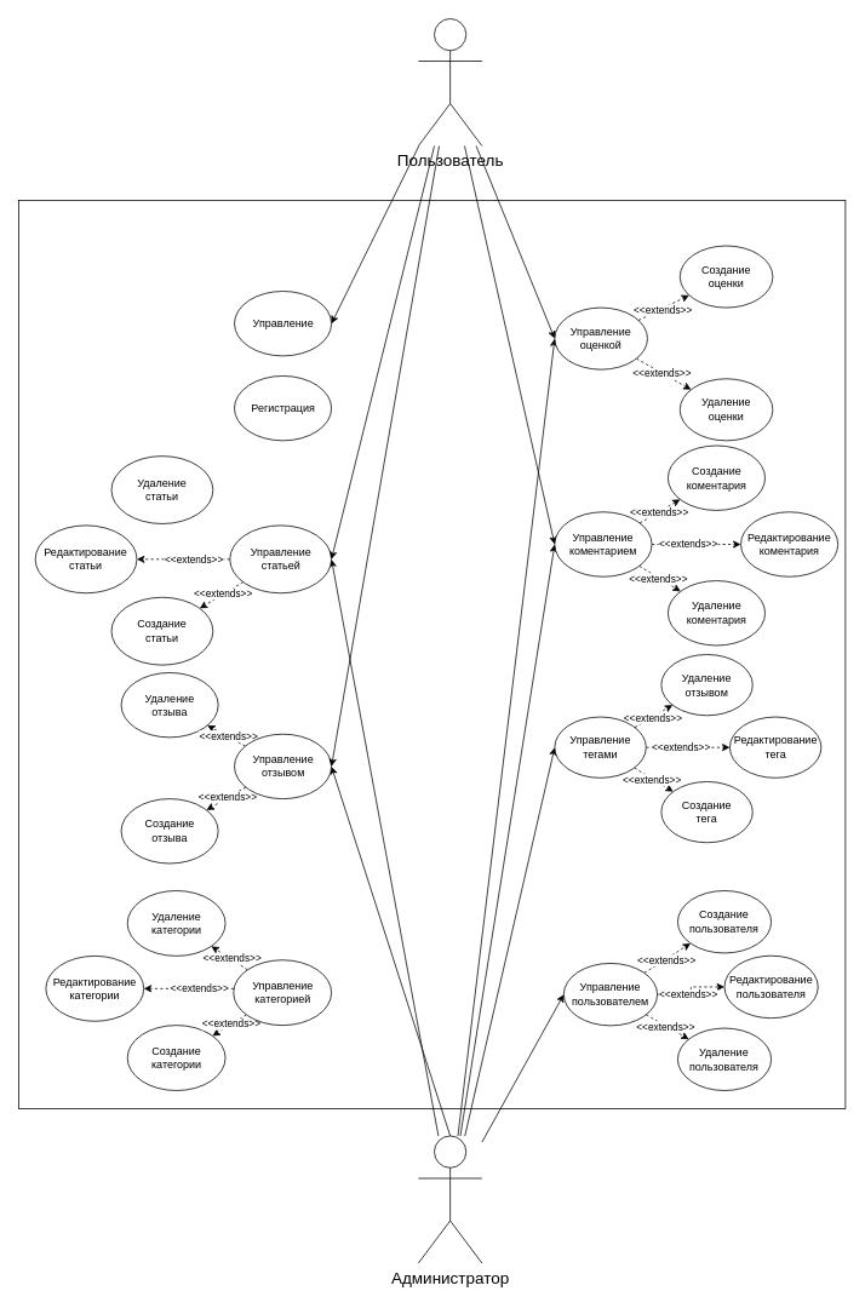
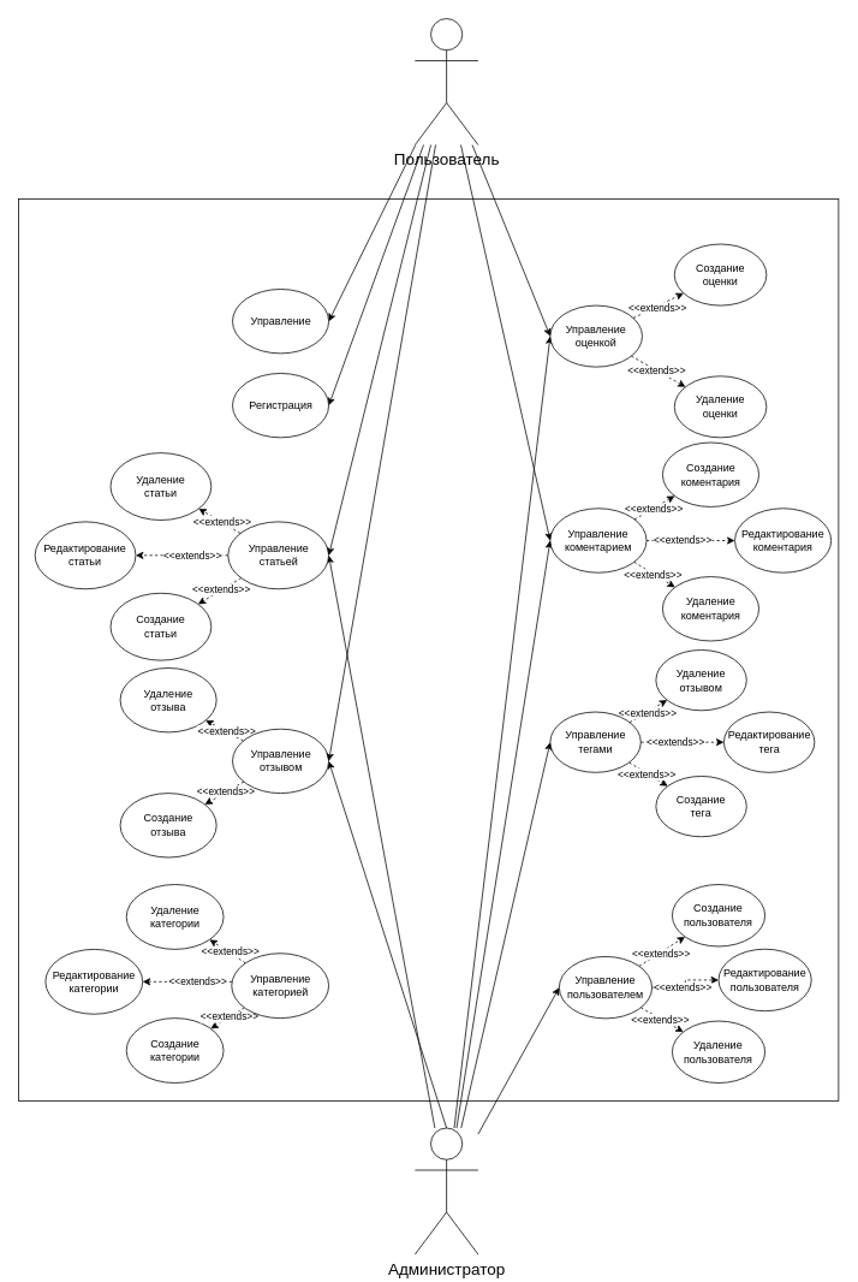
  <mxCell id="0" />
  <mxCell id="1" parent="0" />
  <mxCell id="2" value="" style="rounded=0;whiteSpace=wrap;html=1;fillColor=none;" parent="1" vertex="1"><mxGeometry x="20" y="220" width="910" height="1000" as="geometry" /></mxCell>
  <mxCell id="3" style="rounded=0;orthogonalLoop=1;jettySize=auto;html=1;entryX=0;entryY=0.5;entryDx=0;entryDy=0;" parent="1" source="9" target="76" edge="1"><mxGeometry relative="1" as="geometry" /></mxCell>
  <mxCell id="4" style="rounded=0;orthogonalLoop=1;jettySize=auto;html=1;exitX=0.5;exitY=0;exitDx=0;exitDy=0;exitPerimeter=0;entryX=1;entryY=0.5;entryDx=0;entryDy=0;" parent="1" source="9" target="28" edge="1"><mxGeometry relative="1" as="geometry" /></mxCell>
  <mxCell id="5" style="rounded=0;orthogonalLoop=1;jettySize=auto;html=1;entryX=0;entryY=0.5;entryDx=0;entryDy=0;" parent="1" source="9" target="39" edge="1"><mxGeometry relative="1" as="geometry" /></mxCell>
  <mxCell id="6" style="rounded=0;orthogonalLoop=1;jettySize=auto;html=1;entryX=1;entryY=0.5;entryDx=0;entryDy=0;" parent="1" source="9" target="20" edge="1"><mxGeometry relative="1" as="geometry" /></mxCell>
  <mxCell id="7" style="rounded=0;orthogonalLoop=1;jettySize=auto;html=1;entryX=0;entryY=0.5;entryDx=0;entryDy=0;" parent="1" source="9" target="89" edge="1"><mxGeometry relative="1" as="geometry" /></mxCell>
  <mxCell id="8" style="rounded=0;orthogonalLoop=1;jettySize=auto;html=1;entryX=0;entryY=0.5;entryDx=0;entryDy=0;" parent="1" source="9" target="58" edge="1"><mxGeometry relative="1" as="geometry" /></mxCell>
  <mxCell id="9" value="&lt;font style=&quot;font-size: 18px;&quot;&gt;Администратор&lt;/font&gt;" style="shape=umlActor;verticalLabelPosition=bottom;verticalAlign=top;html=1;outlineConnect=0;" parent="1" vertex="1"><mxGeometry x="460" y="1250" width="70" height="140" as="geometry" /></mxCell>
  <mxCell id="10" value="" style="group" parent="1" vertex="1" connectable="0"><mxGeometry x="38.38" y="501.5" width="413.36" height="278.5" as="geometry" /></mxCell>
  <mxCell id="11" value="&lt;div&gt;Редактирование&lt;br&gt;&lt;/div&gt;&lt;div&gt;статьи&lt;br&gt;&lt;/div&gt;" style="ellipse;whiteSpace=wrap;html=1;" parent="10" vertex="1"><mxGeometry y="76.356" width="111.741" height="74.494" as="geometry" /></mxCell>
  <mxCell id="12" value="&lt;div&gt;Создание&lt;/div&gt;&lt;div&gt;статьи&lt;br&gt;&lt;/div&gt;" style="ellipse;whiteSpace=wrap;html=1;" parent="10" vertex="1"><mxGeometry x="83.805" y="155.506" width="111.741" height="74.494" as="geometry" /></mxCell>
  <mxCell id="13" value="&lt;div&gt;Удаление&lt;/div&gt;&lt;div&gt;статьи&lt;br&gt;&lt;/div&gt;" style="ellipse;whiteSpace=wrap;html=1;" parent="10" vertex="1"><mxGeometry x="83.805" width="111.741" height="74.494" as="geometry" /></mxCell>
  <mxCell id="14" style="rounded=0;orthogonalLoop=1;jettySize=auto;html=1;entryX=1;entryY=0.5;entryDx=0;entryDy=0;dashed=1;edgeStyle=orthogonalEdgeStyle;" parent="10" source="20" target="11" edge="1"><mxGeometry relative="1" as="geometry"><Array as="points"><mxPoint x="111.741" y="113.603" /></Array></mxGeometry></mxCell>
  <mxCell id="15" value="&amp;lt;&amp;lt;extends&amp;gt;&amp;gt;" style="edgeLabel;html=1;align=center;verticalAlign=middle;resizable=0;points=[];" parent="14" vertex="1" connectable="0"><mxGeometry x="-0.207" relative="1" as="geometry"><mxPoint x="1" as="offset" /></mxGeometry></mxCell>
  <mxCell id="16" style="rounded=0;orthogonalLoop=1;jettySize=auto;html=1;dashed=1;" parent="10" source="20" target="12" edge="1"><mxGeometry relative="1" as="geometry" /></mxCell>
  <mxCell id="17" value="&amp;lt;&amp;lt;extends&amp;gt;&amp;gt;" style="edgeLabel;html=1;align=center;verticalAlign=middle;resizable=0;points=[];" parent="16" vertex="1" connectable="0"><mxGeometry x="-0.071" y="-1" relative="1" as="geometry"><mxPoint as="offset" /></mxGeometry></mxCell>
+ <mxCell id="18" style="rounded=0;orthogonalLoop=1;jettySize=auto;html=1;dashed=1;" parent="10" source="20" target="13" edge="1"><mxGeometry relative="1" as="geometry" /></mxCell>
+ <mxCell id="19" value="&amp;lt;&amp;lt;extends&amp;gt;&amp;gt;" style="edgeLabel;html=1;align=center;verticalAlign=middle;resizable=0;points=[];" parent="18" vertex="1" connectable="0"><mxGeometry x="-0.074" y="-1" relative="1" as="geometry"><mxPoint as="offset" /></mxGeometry></mxCell>
  <mxCell id="20" value="&lt;div&gt;Управление&lt;/div&gt;&lt;div&gt;статьей&lt;br&gt;&lt;/div&gt;" style="ellipse;whiteSpace=wrap;html=1;" parent="10" vertex="1"><mxGeometry x="214.169" y="76.356" width="111.741" height="74.494" as="geometry" /></mxCell>
  <mxCell id="21" value="" style="group" parent="1" vertex="1" connectable="0"><mxGeometry x="132.93" y="740" width="231.36" height="210" as="geometry" /></mxCell>
  <mxCell id="22" value="&lt;div&gt;Создание&lt;/div&gt;&lt;div&gt;отзыва&lt;br&gt;&lt;/div&gt;" style="ellipse;whiteSpace=wrap;html=1;" parent="21" vertex="1"><mxGeometry y="138.814" width="106.782" height="71.186" as="geometry" /></mxCell>
  <mxCell id="23" value="&lt;div&gt;Удаление&lt;/div&gt;&lt;div&gt;отзыва&lt;br&gt;&lt;/div&gt;" style="ellipse;whiteSpace=wrap;html=1;" parent="21" vertex="1"><mxGeometry width="106.782" height="71.186" as="geometry" /></mxCell>
  <mxCell id="24" style="rounded=0;orthogonalLoop=1;jettySize=auto;html=1;dashed=1;" parent="21" source="28" target="22" edge="1"><mxGeometry relative="1" as="geometry" /></mxCell>
  <mxCell id="25" value="&amp;lt;&amp;lt;extends&amp;gt;&amp;gt;" style="edgeLabel;html=1;align=center;verticalAlign=middle;resizable=0;points=[];" parent="24" vertex="1" connectable="0"><mxGeometry x="-0.071" y="-1" relative="1" as="geometry"><mxPoint as="offset" /></mxGeometry></mxCell>
  <mxCell id="26" style="rounded=0;orthogonalLoop=1;jettySize=auto;html=1;dashed=1;" parent="21" source="28" target="23" edge="1"><mxGeometry relative="1" as="geometry" /></mxCell>
  <mxCell id="27" value="&amp;lt;&amp;lt;extends&amp;gt;&amp;gt;" style="edgeLabel;html=1;align=center;verticalAlign=middle;resizable=0;points=[];" parent="26" vertex="1" connectable="0"><mxGeometry x="-0.074" y="-1" relative="1" as="geometry"><mxPoint as="offset" /></mxGeometry></mxCell>
  <mxCell id="28" value="&lt;div&gt;Управление&lt;/div&gt;&lt;div&gt;отзывом&lt;br&gt;&lt;/div&gt;" style="ellipse;whiteSpace=wrap;html=1;" parent="21" vertex="1"><mxGeometry x="124.578" y="67.627" width="106.782" height="71.186" as="geometry" /></mxCell>
  <mxCell id="29" value="" style="group;flipV=0;flipH=1;" parent="1" vertex="1" connectable="0"><mxGeometry x="610" y="720" width="293.32" height="207" as="geometry" /></mxCell>
  <mxCell id="30" value="&lt;div&gt;Редактирование&lt;br&gt;&lt;/div&gt;&lt;div&gt;тега&lt;br&gt;&lt;/div&gt;" style="ellipse;whiteSpace=wrap;html=1;" parent="29" vertex="1"><mxGeometry x="192.753" y="68.721" width="100.567" height="67.045" as="geometry" /></mxCell>
  <mxCell id="31" value="&lt;div&gt;Создание&lt;/div&gt;&lt;div&gt;тега&lt;br&gt;&lt;/div&gt;" style="ellipse;whiteSpace=wrap;html=1;" parent="29" vertex="1"><mxGeometry x="117.328" y="139.955" width="100.567" height="67.045" as="geometry" /></mxCell>
  <mxCell id="32" value="&lt;div&gt;Удаление&lt;/div&gt;&lt;div&gt;отзывом&lt;br&gt;&lt;/div&gt;" style="ellipse;whiteSpace=wrap;html=1;" parent="29" vertex="1"><mxGeometry x="117.328" width="100.567" height="67.045" as="geometry" /></mxCell>
  <mxCell id="33" style="rounded=0;orthogonalLoop=1;jettySize=auto;html=1;entryX=0;entryY=0.5;entryDx=0;entryDy=0;dashed=1;edgeStyle=orthogonalEdgeStyle;" parent="29" source="39" target="30" edge="1"><mxGeometry relative="1" as="geometry"><Array as="points" /></mxGeometry></mxCell>
  <mxCell id="34" value="&amp;lt;&amp;lt;extends&amp;gt;&amp;gt;" style="edgeLabel;html=1;align=center;verticalAlign=middle;resizable=0;points=[];" parent="33" vertex="1" connectable="0"><mxGeometry x="-0.207" relative="1" as="geometry"><mxPoint x="1" as="offset" /></mxGeometry></mxCell>
  <mxCell id="35" style="rounded=0;orthogonalLoop=1;jettySize=auto;html=1;dashed=1;" parent="29" source="39" target="31" edge="1"><mxGeometry relative="1" as="geometry" /></mxCell>
  <mxCell id="36" value="&amp;lt;&amp;lt;extends&amp;gt;&amp;gt;" style="edgeLabel;html=1;align=center;verticalAlign=middle;resizable=0;points=[];" parent="35" vertex="1" connectable="0"><mxGeometry x="-0.071" y="-1" relative="1" as="geometry"><mxPoint as="offset" /></mxGeometry></mxCell>
  <mxCell id="37" style="rounded=0;orthogonalLoop=1;jettySize=auto;html=1;dashed=1;" parent="29" source="39" target="32" edge="1"><mxGeometry relative="1" as="geometry" /></mxCell>
  <mxCell id="38" value="&amp;lt;&amp;lt;extends&amp;gt;&amp;gt;" style="edgeLabel;html=1;align=center;verticalAlign=middle;resizable=0;points=[];" parent="37" vertex="1" connectable="0"><mxGeometry x="-0.074" y="-1" relative="1" as="geometry"><mxPoint as="offset" /></mxGeometry></mxCell>
  <mxCell id="39" value="&lt;div&gt;Управление&lt;/div&gt;&lt;div&gt;тегами&lt;br&gt;&lt;/div&gt;" style="ellipse;whiteSpace=wrap;html=1;" parent="29" vertex="1"><mxGeometry y="68.721" width="100.567" height="67.045" as="geometry" /></mxCell>
  <mxCell id="40" value="" style="group" parent="1" vertex="1" connectable="0"><mxGeometry x="50" y="980" width="314.29" height="220" as="geometry" /></mxCell>
  <mxCell id="41" value="&lt;div&gt;Редактирование&lt;br&gt;&lt;/div&gt;&lt;div&gt;категории&lt;br&gt;&lt;/div&gt;" style="ellipse;whiteSpace=wrap;html=1;" parent="40" vertex="1"><mxGeometry y="71.837" width="107.757" height="71.837" as="geometry" /></mxCell>
  <mxCell id="42" value="&lt;div&gt;Создание&lt;/div&gt;&lt;div&gt;категории&lt;br&gt;&lt;/div&gt;" style="ellipse;whiteSpace=wrap;html=1;" parent="40" vertex="1"><mxGeometry x="89.797" y="148.163" width="107.757" height="71.837" as="geometry" /></mxCell>
  <mxCell id="43" value="&lt;div&gt;Удаление&lt;/div&gt;&lt;div&gt;категории&lt;br&gt;&lt;/div&gt;" style="ellipse;whiteSpace=wrap;html=1;" parent="40" vertex="1"><mxGeometry x="89.797" width="107.757" height="71.837" as="geometry" /></mxCell>
  <mxCell id="44" style="edgeStyle=orthogonalEdgeStyle;rounded=0;orthogonalLoop=1;jettySize=auto;html=1;entryX=1;entryY=0.5;entryDx=0;entryDy=0;dashed=1;" parent="40" source="50" target="41" edge="1"><mxGeometry relative="1" as="geometry"><Array as="points"><mxPoint x="179.594" y="107.755" /><mxPoint x="179.594" y="107.755" /></Array></mxGeometry></mxCell>
  <mxCell id="45" value="&amp;lt;&amp;lt;extends&amp;gt;&amp;gt;" style="edgeLabel;html=1;align=center;verticalAlign=middle;resizable=0;points=[];" parent="44" vertex="1" connectable="0"><mxGeometry x="-0.207" relative="1" as="geometry"><mxPoint x="1" as="offset" /></mxGeometry></mxCell>
  <mxCell id="46" style="rounded=0;orthogonalLoop=1;jettySize=auto;html=1;dashed=1;" parent="40" source="50" target="42" edge="1"><mxGeometry relative="1" as="geometry" /></mxCell>
  <mxCell id="47" value="&amp;lt;&amp;lt;extends&amp;gt;&amp;gt;" style="edgeLabel;html=1;align=center;verticalAlign=middle;resizable=0;points=[];" parent="46" vertex="1" connectable="0"><mxGeometry x="-0.071" y="-1" relative="1" as="geometry"><mxPoint as="offset" /></mxGeometry></mxCell>
  <mxCell id="48" style="rounded=0;orthogonalLoop=1;jettySize=auto;html=1;dashed=1;" parent="40" source="50" target="43" edge="1"><mxGeometry relative="1" as="geometry" /></mxCell>
  <mxCell id="49" value="&amp;lt;&amp;lt;extends&amp;gt;&amp;gt;" style="edgeLabel;html=1;align=center;verticalAlign=middle;resizable=0;points=[];" parent="48" vertex="1" connectable="0"><mxGeometry x="-0.074" y="-1" relative="1" as="geometry"><mxPoint as="offset" /></mxGeometry></mxCell>
  <mxCell id="50" value="&lt;div&gt;Управление&lt;/div&gt;&lt;div&gt;категорией&lt;br&gt;&lt;/div&gt;" style="ellipse;whiteSpace=wrap;html=1;" parent="40" vertex="1"><mxGeometry x="206.533" y="76.327" width="107.757" height="71.837" as="geometry" /></mxCell>
  <mxCell id="51" value="" style="group" parent="1" vertex="1" connectable="0"><mxGeometry x="610" y="270.004" width="240" height="214.464" as="geometry" /></mxCell>
  <mxCell id="52" value="&lt;div&gt;Создание&lt;/div&gt;&lt;div&gt;оценки&lt;br&gt;&lt;/div&gt;" style="ellipse;whiteSpace=wrap;html=1;" parent="51" vertex="1"><mxGeometry x="137.87" width="102.13" height="68.085" as="geometry" /></mxCell>
  <mxCell id="53" value="&lt;div&gt;Удаление&lt;/div&gt;&lt;div&gt;оценки&lt;br&gt;&lt;/div&gt;" style="ellipse;whiteSpace=wrap;html=1;" parent="51" vertex="1"><mxGeometry x="137.87" y="146.379" width="102.13" height="68.085" as="geometry" /></mxCell>
  <mxCell id="54" style="rounded=0;orthogonalLoop=1;jettySize=auto;html=1;dashed=1;" parent="51" source="58" target="52" edge="1"><mxGeometry relative="1" as="geometry" /></mxCell>
  <mxCell id="55" value="&amp;lt;&amp;lt;extends&amp;gt;&amp;gt;" style="edgeLabel;html=1;align=center;verticalAlign=middle;resizable=0;points=[];" parent="54" vertex="1" connectable="0"><mxGeometry x="-0.071" y="-1" relative="1" as="geometry"><mxPoint as="offset" /></mxGeometry></mxCell>
  <mxCell id="56" style="rounded=0;orthogonalLoop=1;jettySize=auto;html=1;dashed=1;" parent="51" source="58" target="53" edge="1"><mxGeometry relative="1" as="geometry" /></mxCell>
  <mxCell id="57" value="&amp;lt;&amp;lt;extends&amp;gt;&amp;gt;" style="edgeLabel;html=1;align=center;verticalAlign=middle;resizable=0;points=[];" parent="56" vertex="1" connectable="0"><mxGeometry x="-0.074" y="-1" relative="1" as="geometry"><mxPoint as="offset" /></mxGeometry></mxCell>
  <mxCell id="58" value="&lt;div&gt;Управление&lt;/div&gt;&lt;div&gt;оценкой&lt;br&gt;&lt;/div&gt;" style="ellipse;whiteSpace=wrap;html=1;" parent="51" vertex="1"><mxGeometry y="68.081" width="102.13" height="68.085" as="geometry" /></mxCell>
  <mxCell id="59" style="rounded=0;orthogonalLoop=1;jettySize=auto;html=1;entryX=1;entryY=0.5;entryDx=0;entryDy=0;" parent="1" source="65" target="77" edge="1"><mxGeometry relative="1" as="geometry" /></mxCell>
+ <mxCell id="60" style="rounded=0;orthogonalLoop=1;jettySize=auto;html=1;entryX=1;entryY=0.5;entryDx=0;entryDy=0;" parent="1" source="65" target="78" edge="1"><mxGeometry relative="1" as="geometry" /></mxCell>
  <mxCell id="61" style="rounded=0;orthogonalLoop=1;jettySize=auto;html=1;entryX=1;entryY=0.5;entryDx=0;entryDy=0;" parent="1" source="65" target="20" edge="1"><mxGeometry relative="1" as="geometry" /></mxCell>
  <mxCell id="62" style="rounded=0;orthogonalLoop=1;jettySize=auto;html=1;entryX=0;entryY=0.5;entryDx=0;entryDy=0;" parent="1" source="65" target="58" edge="1"><mxGeometry relative="1" as="geometry" /></mxCell>
  <mxCell id="63" style="rounded=0;orthogonalLoop=1;jettySize=auto;html=1;entryX=0;entryY=0.5;entryDx=0;entryDy=0;" parent="1" source="65" target="89" edge="1"><mxGeometry relative="1" as="geometry" /></mxCell>
  <mxCell id="64" style="rounded=0;orthogonalLoop=1;jettySize=auto;html=1;entryX=1;entryY=0.5;entryDx=0;entryDy=0;" parent="1" source="65" target="28" edge="1"><mxGeometry relative="1" as="geometry" /></mxCell>
  <mxCell id="65" value="&lt;font style=&quot;font-size: 18px;&quot;&gt;Пользователь&lt;/font&gt;" style="shape=umlActor;verticalLabelPosition=bottom;verticalAlign=top;html=1;outlineConnect=0;" parent="1" vertex="1"><mxGeometry x="460" y="20" width="70" height="140" as="geometry" /></mxCell>
  <mxCell id="66" value="" style="group" parent="1" vertex="1" connectable="0"><mxGeometry x="610" y="980" width="289.79" height="220" as="geometry" /></mxCell>
  <mxCell id="67" value="&lt;div&gt;Редактирование&lt;br&gt;&lt;/div&gt;&lt;div&gt;пользователя&lt;br&gt;&lt;/div&gt;" style="ellipse;whiteSpace=wrap;html=1;" parent="66" vertex="1"><mxGeometry x="186.866" y="71.618" width="102.924" height="68.616" as="geometry" /></mxCell>
  <mxCell id="68" value="&lt;div&gt;Создание&lt;/div&gt;&lt;div&gt;пользователя&lt;br&gt;&lt;/div&gt;" style="ellipse;whiteSpace=wrap;html=1;" parent="66" vertex="1"><mxGeometry x="135.405" width="102.924" height="68.616" as="geometry" /></mxCell>
  <mxCell id="69" value="&lt;div&gt;Удаление&lt;/div&gt;&lt;div&gt;пользователя&lt;br&gt;&lt;/div&gt;" style="ellipse;whiteSpace=wrap;html=1;" parent="66" vertex="1"><mxGeometry x="135.405" y="151.384" width="102.924" height="68.616" as="geometry" /></mxCell>
  <mxCell id="70" style="edgeStyle=orthogonalEdgeStyle;rounded=0;orthogonalLoop=1;jettySize=auto;html=1;entryX=0;entryY=0.5;entryDx=0;entryDy=0;dashed=1;" parent="66" source="76" target="67" edge="1"><mxGeometry relative="1" as="geometry" /></mxCell>
  <mxCell id="71" value="&amp;lt;&amp;lt;extends&amp;gt;&amp;gt;" style="edgeLabel;html=1;align=center;verticalAlign=middle;resizable=0;points=[];" parent="70" vertex="1" connectable="0"><mxGeometry x="-0.207" relative="1" as="geometry"><mxPoint x="1" as="offset" /></mxGeometry></mxCell>
  <mxCell id="72" style="rounded=0;orthogonalLoop=1;jettySize=auto;html=1;dashed=1;" parent="66" source="76" target="68" edge="1"><mxGeometry relative="1" as="geometry" /></mxCell>
  <mxCell id="73" value="&amp;lt;&amp;lt;extends&amp;gt;&amp;gt;" style="edgeLabel;html=1;align=center;verticalAlign=middle;resizable=0;points=[];" parent="72" vertex="1" connectable="0"><mxGeometry x="-0.071" y="-1" relative="1" as="geometry"><mxPoint as="offset" /></mxGeometry></mxCell>
  <mxCell id="74" style="rounded=0;orthogonalLoop=1;jettySize=auto;html=1;dashed=1;" parent="66" source="76" target="69" edge="1"><mxGeometry relative="1" as="geometry" /></mxCell>
  <mxCell id="75" value="&amp;lt;&amp;lt;extends&amp;gt;&amp;gt;" style="edgeLabel;html=1;align=center;verticalAlign=middle;resizable=0;points=[];" parent="74" vertex="1" connectable="0"><mxGeometry x="-0.074" y="-1" relative="1" as="geometry"><mxPoint as="offset" /></mxGeometry></mxCell>
  <mxCell id="76" value="&lt;div&gt;Управление&lt;/div&gt;&lt;div&gt;пользователем&lt;br&gt;&lt;/div&gt;" style="ellipse;whiteSpace=wrap;html=1;" parent="66" vertex="1"><mxGeometry x="10" y="79.903" width="102.924" height="68.616" as="geometry" /></mxCell>
  <mxCell id="77" value="Управление" style="ellipse;whiteSpace=wrap;html=1;" parent="1" vertex="1"><mxGeometry x="257.51" y="320" width="106.782" height="71.186" as="geometry" /></mxCell>
  <mxCell id="78" value="Регистрация" style="ellipse;whiteSpace=wrap;html=1;" parent="1" vertex="1"><mxGeometry x="257.51" y="413.28" width="106.782" height="71.186" as="geometry" /></mxCell>
  <mxCell id="79" value="" style="group" parent="1" vertex="1" connectable="0"><mxGeometry x="610" y="490" width="311.74" height="220" as="geometry" /></mxCell>
  <mxCell id="80" value="&lt;div&gt;Редактирование&lt;br&gt;&lt;/div&gt;&lt;div&gt;коментария&lt;br&gt;&lt;/div&gt;" style="ellipse;whiteSpace=wrap;html=1;" parent="79" vertex="1"><mxGeometry x="204.858" y="73.036" width="106.882" height="71.255" as="geometry" /></mxCell>
  <mxCell id="81" value="&lt;div&gt;Создание&lt;/div&gt;&lt;div&gt;коментария&lt;br&gt;&lt;/div&gt;" style="ellipse;whiteSpace=wrap;html=1;" parent="79" vertex="1"><mxGeometry x="124.696" width="106.882" height="71.255" as="geometry" /></mxCell>
  <mxCell id="82" value="&lt;div&gt;Удаление&lt;/div&gt;&lt;div&gt;коментария&lt;br&gt;&lt;/div&gt;" style="ellipse;whiteSpace=wrap;html=1;" parent="79" vertex="1"><mxGeometry x="124.696" y="148.745" width="106.882" height="71.255" as="geometry" /></mxCell>
  <mxCell id="83" style="rounded=0;orthogonalLoop=1;jettySize=auto;html=1;entryX=0;entryY=0.5;entryDx=0;entryDy=0;dashed=1;edgeStyle=orthogonalEdgeStyle;" parent="79" source="89" target="80" edge="1"><mxGeometry relative="1" as="geometry" /></mxCell>
  <mxCell id="84" value="&amp;lt;&amp;lt;extends&amp;gt;&amp;gt;" style="edgeLabel;html=1;align=center;verticalAlign=middle;resizable=0;points=[];" parent="83" vertex="1" connectable="0"><mxGeometry x="-0.207" relative="1" as="geometry"><mxPoint x="1" as="offset" /></mxGeometry></mxCell>
  <mxCell id="85" style="rounded=0;orthogonalLoop=1;jettySize=auto;html=1;dashed=1;" parent="79" source="89" target="81" edge="1"><mxGeometry relative="1" as="geometry" /></mxCell>
  <mxCell id="86" value="&amp;lt;&amp;lt;extends&amp;gt;&amp;gt;" style="edgeLabel;html=1;align=center;verticalAlign=middle;resizable=0;points=[];" parent="85" vertex="1" connectable="0"><mxGeometry x="-0.071" y="-1" relative="1" as="geometry"><mxPoint as="offset" /></mxGeometry></mxCell>
  <mxCell id="87" style="rounded=0;orthogonalLoop=1;jettySize=auto;html=1;dashed=1;" parent="79" source="89" target="82" edge="1"><mxGeometry relative="1" as="geometry" /></mxCell>
  <mxCell id="88" value="&amp;lt;&amp;lt;extends&amp;gt;&amp;gt;" style="edgeLabel;html=1;align=center;verticalAlign=middle;resizable=0;points=[];" parent="87" vertex="1" connectable="0"><mxGeometry x="-0.074" y="-1" relative="1" as="geometry"><mxPoint as="offset" /></mxGeometry></mxCell>
  <mxCell id="89" value="&lt;div&gt;Управление&lt;/div&gt;&lt;div&gt;коментарием&lt;br&gt;&lt;/div&gt;" style="ellipse;whiteSpace=wrap;html=1;" parent="79" vertex="1"><mxGeometry y="73.036" width="106.882" height="71.255" as="geometry" /></mxCell>
